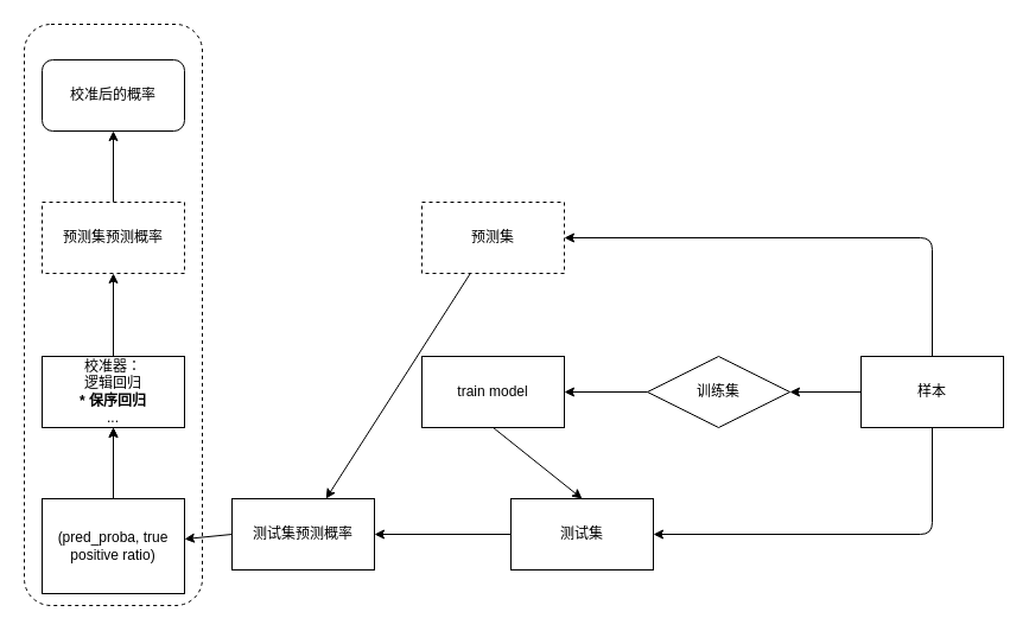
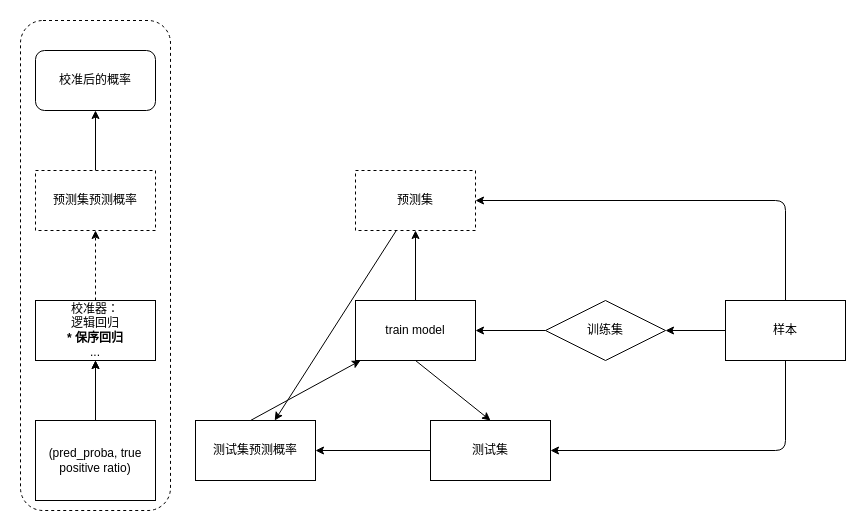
  <mxCell id="0" />
  <mxCell id="1" parent="0" />
  <mxCell id="2" value="" style="rounded=1;whiteSpace=wrap;html=1;dashed=1;" vertex="1" parent="1"><mxGeometry x="20" y="20" width="150" height="490" as="geometry" /></mxCell>
  <mxCell id="3" value="" style="edgeStyle=none;html=1;exitX=0;exitY=0.5;exitDx=0;exitDy=0;entryX=1;entryY=0.5;entryDx=0;entryDy=0;" edge="1" parent="1" source="4" target="6"><mxGeometry relative="1" as="geometry" /></mxCell>
  <mxCell id="4" value="样本" style="rounded=0;whiteSpace=wrap;html=1;" vertex="1" parent="1"><mxGeometry x="725" y="300" width="120" height="60" as="geometry" /></mxCell>
  <mxCell id="5" value="" style="edgeStyle=none;html=1;" edge="1" parent="1" source="6" target="8"><mxGeometry relative="1" as="geometry" /></mxCell>
  <mxCell id="6" value="训练集" style="rhombus;whiteSpace=wrap;html=1;" vertex="1" parent="1"><mxGeometry x="545" y="300" width="120" height="60" as="geometry" /></mxCell>
  <mxCell id="7" value="测试集" style="rounded=0;whiteSpace=wrap;html=1;" vertex="1" parent="1"><mxGeometry x="430" y="420" width="120" height="60" as="geometry" /></mxCell>
  <mxCell id="8" value="train model" style="rounded=0;whiteSpace=wrap;html=1;" vertex="1" parent="1"><mxGeometry x="355" y="300" width="120" height="60" as="geometry" /></mxCell>
- <mxCell id="9" value="" style="edgeStyle=none;html=1;exitX=0;exitY=0.5;exitDx=0;exitDy=0;" edge="1" parent="1" source="10" target="16"><mxGeometry relative="1" as="geometry"><mxPoint x="125" y="530" as="sourcePoint" /></mxGeometry></mxCell>
+ <mxCell id="9" value="" style="edgeStyle=none;html=1;exitX=0;exitY=0.5;exitDx=0;exitDy=0;" edge="1" parent="1" source="10" target="8"><mxGeometry relative="1" as="geometry"><mxPoint x="125" y="530" as="sourcePoint" /></mxGeometry></mxCell>
  <mxCell id="10" value="测试集预测概率" style="rounded=0;whiteSpace=wrap;html=1;" vertex="1" parent="1"><mxGeometry x="195" y="420" width="120" height="60" as="geometry" /></mxCell>
  <mxCell id="11" value="" style="endArrow=classic;html=1;exitX=0.5;exitY=1;exitDx=0;exitDy=0;entryX=0.5;entryY=0;entryDx=0;entryDy=0;" edge="1" parent="1" source="8" target="7"><mxGeometry width="50" height="50" relative="1" as="geometry"><mxPoint x="480" y="580" as="sourcePoint" /><mxPoint x="530" y="530" as="targetPoint" /></mxGeometry></mxCell>
  <mxCell id="12" value="" style="endArrow=classic;html=1;exitX=0;exitY=0.5;exitDx=0;exitDy=0;" edge="1" parent="1" source="7" target="10"><mxGeometry width="50" height="50" relative="1" as="geometry"><mxPoint x="565" y="600" as="sourcePoint" /><mxPoint x="615" y="550" as="targetPoint" /></mxGeometry></mxCell>
  <mxCell id="13" value="" style="endArrow=classic;html=1;exitX=0.5;exitY=1;exitDx=0;exitDy=0;entryX=1;entryY=0.5;entryDx=0;entryDy=0;" edge="1" parent="1" source="4" target="7"><mxGeometry width="50" height="50" relative="1" as="geometry"><mxPoint x="735" y="590" as="sourcePoint" /><mxPoint x="785" y="540" as="targetPoint" /><Array as="points"><mxPoint x="785" y="450" /></Array></mxGeometry></mxCell>
  <mxCell id="14" value="" style="edgeStyle=none;html=1;" edge="1" parent="1" source="16" target="17"><mxGeometry relative="1" as="geometry" /></mxCell>
  <mxCell id="15" value="" style="edgeStyle=none;html=1;exitX=0.5;exitY=0;exitDx=0;exitDy=0;" edge="1" parent="1" source="16" target="17"><mxGeometry relative="1" as="geometry" /></mxCell>
  <mxCell id="16" value="(pred_proba, true positive ratio)" style="whiteSpace=wrap;html=1;rounded=0;" vertex="1" parent="1"><mxGeometry x="35" y="420" width="120" height="80" as="geometry" /></mxCell>
  <mxCell id="17" value="校准器：&lt;br&gt;逻辑回归&lt;br&gt;&lt;b&gt;* 保序回归&lt;br&gt;&lt;/b&gt;..." style="whiteSpace=wrap;html=1;rounded=0;" vertex="1" parent="1"><mxGeometry x="35" y="300" width="120" height="60" as="geometry" /></mxCell>
  <mxCell id="18" value="" style="endArrow=classic;html=1;exitX=0.5;exitY=0;exitDx=0;exitDy=0;entryX=1;entryY=0.5;entryDx=0;entryDy=0;" edge="1" parent="1" source="4" target="20"><mxGeometry width="50" height="50" relative="1" as="geometry"><mxPoint x="805" y="290" as="sourcePoint" /><mxPoint x="505" y="200" as="targetPoint" /><Array as="points"><mxPoint x="785" y="200" /></Array></mxGeometry></mxCell>
  <mxCell id="19" value="" style="edgeStyle=none;html=1;" edge="1" parent="1" source="20" target="10"><mxGeometry relative="1" as="geometry" /></mxCell>
  <mxCell id="20" value="预测集" style="rounded=0;whiteSpace=wrap;html=1;dashed=1;" vertex="1" parent="1"><mxGeometry x="355" y="170" width="120" height="60" as="geometry" /></mxCell>
+ <mxCell id="21" value="" style="endArrow=classic;html=1;entryX=0.5;entryY=1;entryDx=0;entryDy=0;exitX=0.5;exitY=0;exitDx=0;exitDy=0;" edge="1" parent="1" source="8" target="20"><mxGeometry width="50" height="50" relative="1" as="geometry"><mxPoint x="335" y="320" as="sourcePoint" /><mxPoint x="385" y="270" as="targetPoint" /></mxGeometry></mxCell>
  <mxCell id="22" value="" style="edgeStyle=none;html=1;" edge="1" parent="1" source="23"><mxGeometry relative="1" as="geometry"><mxPoint x="95" y="110" as="targetPoint" /></mxGeometry></mxCell>
  <mxCell id="23" value="预测集预测概率" style="whiteSpace=wrap;html=1;rounded=0;dashed=1;" vertex="1" parent="1"><mxGeometry x="35" y="170" width="120" height="60" as="geometry" /></mxCell>
- <mxCell id="24" value="" style="endArrow=classic;html=1;entryX=0.5;entryY=1;entryDx=0;entryDy=0;exitX=0.5;exitY=0;exitDx=0;exitDy=0;" edge="1" parent="1" source="17" target="23"><mxGeometry width="50" height="50" relative="1" as="geometry"><mxPoint x="85" y="300" as="sourcePoint" /><mxPoint x="135" y="250" as="targetPoint" /></mxGeometry></mxCell>
+ <mxCell id="24" value="" style="endArrow=classic;html=1;entryX=0.5;entryY=1;entryDx=0;entryDy=0;exitX=0.5;exitY=0;exitDx=0;exitDy=0;dashed=1;" edge="1" parent="1" source="17" target="23"><mxGeometry width="50" height="50" relative="1" as="geometry"><mxPoint x="85" y="300" as="sourcePoint" /><mxPoint x="135" y="250" as="targetPoint" /></mxGeometry></mxCell>
  <mxCell id="25" value="校准后的概率" style="rounded=1;whiteSpace=wrap;html=1;" vertex="1" parent="1"><mxGeometry x="35" y="50" width="120" height="60" as="geometry" /></mxCell>
